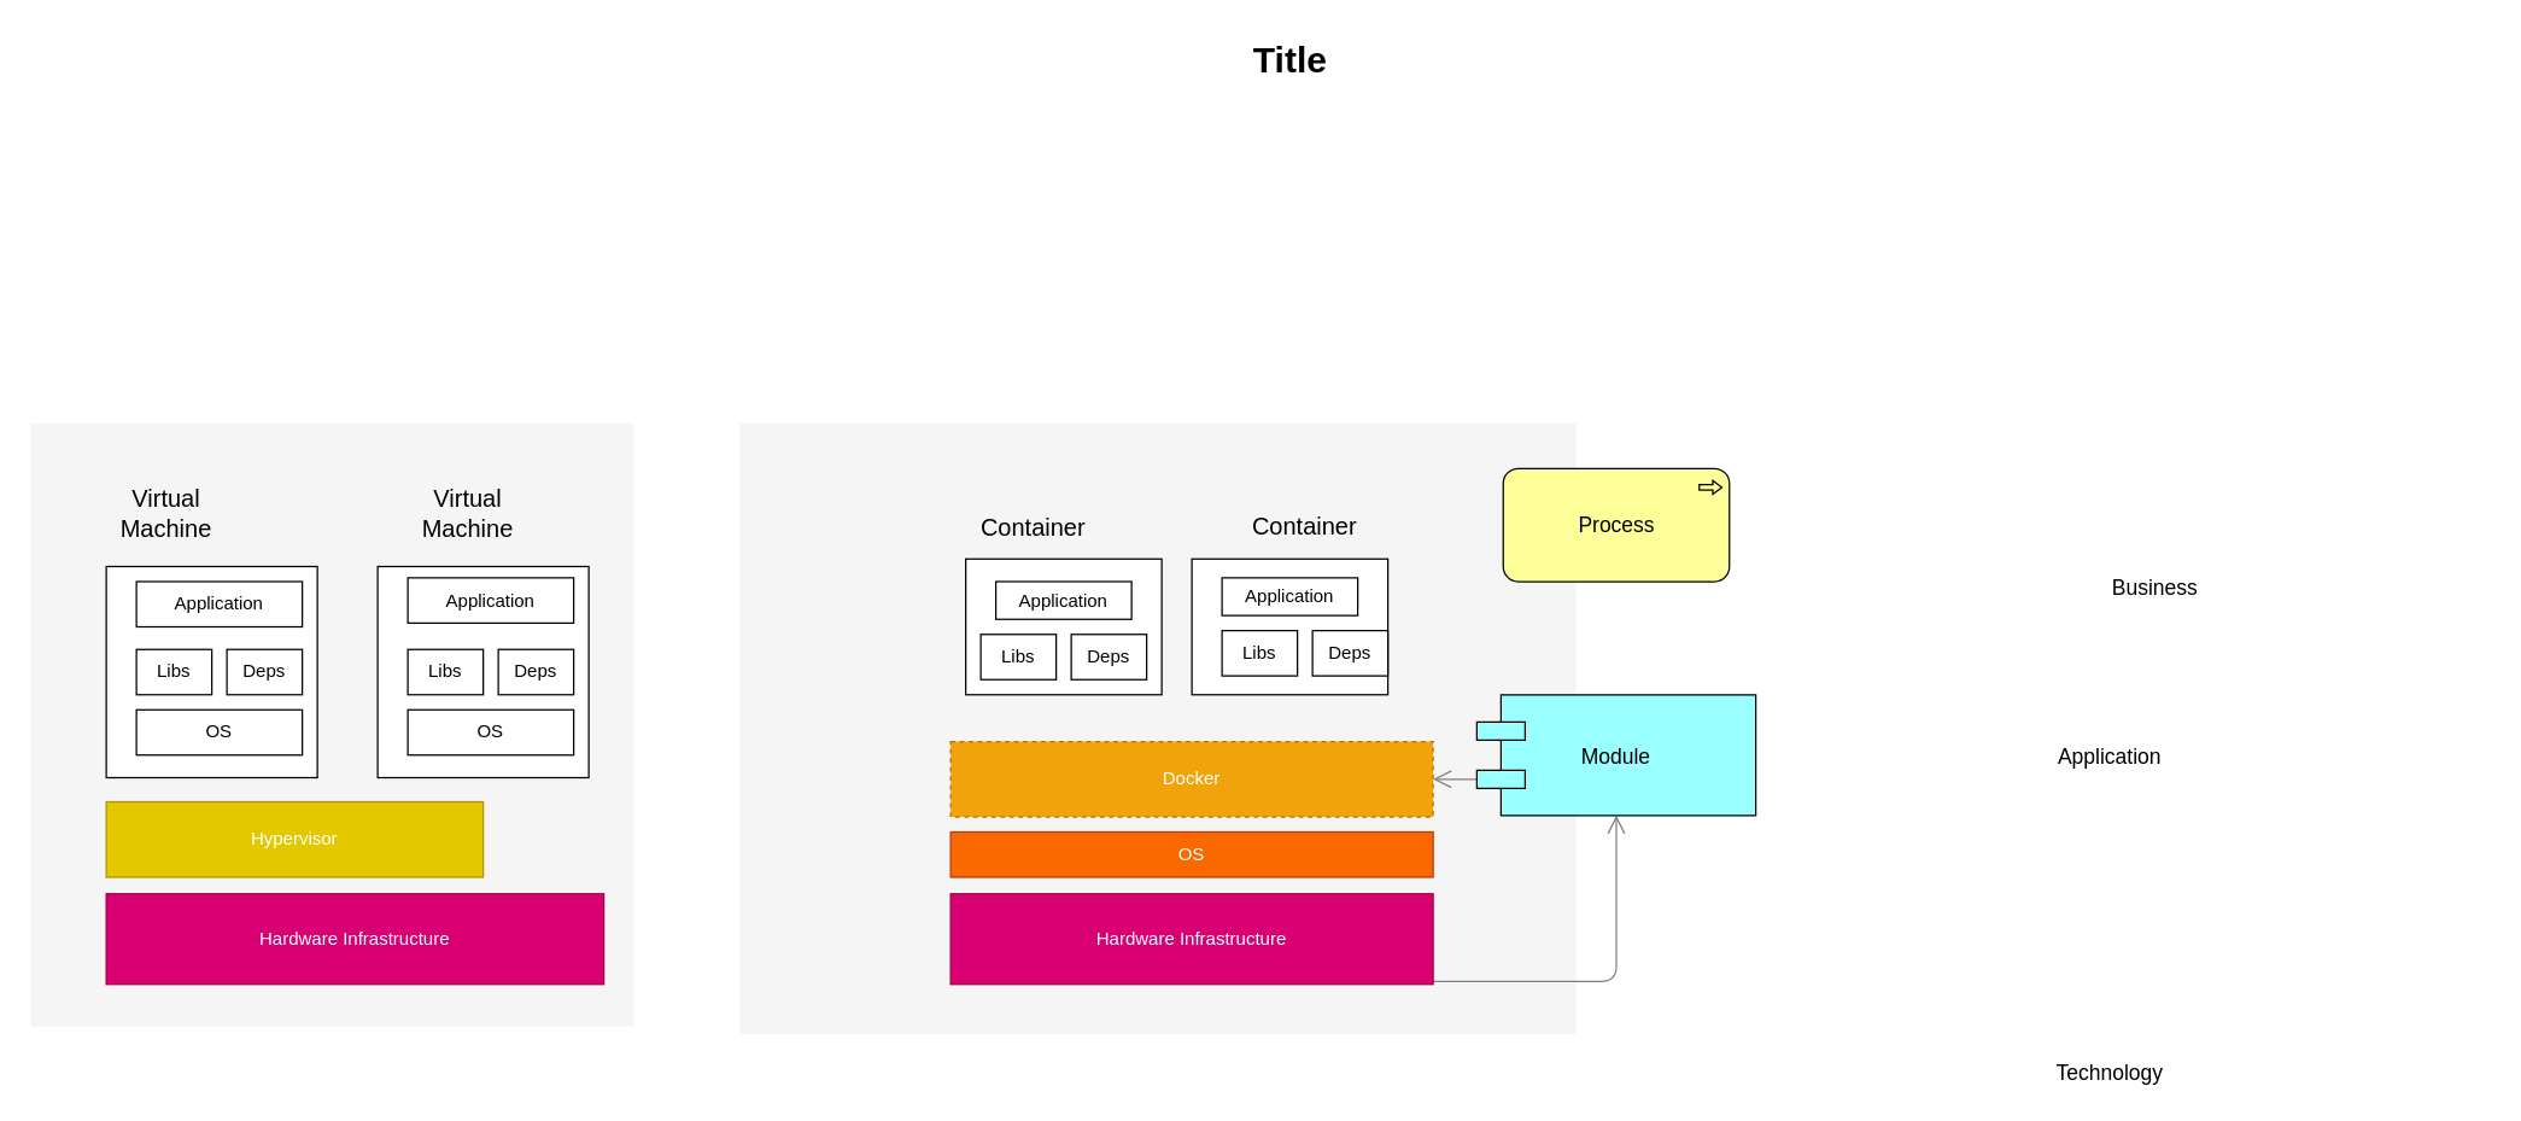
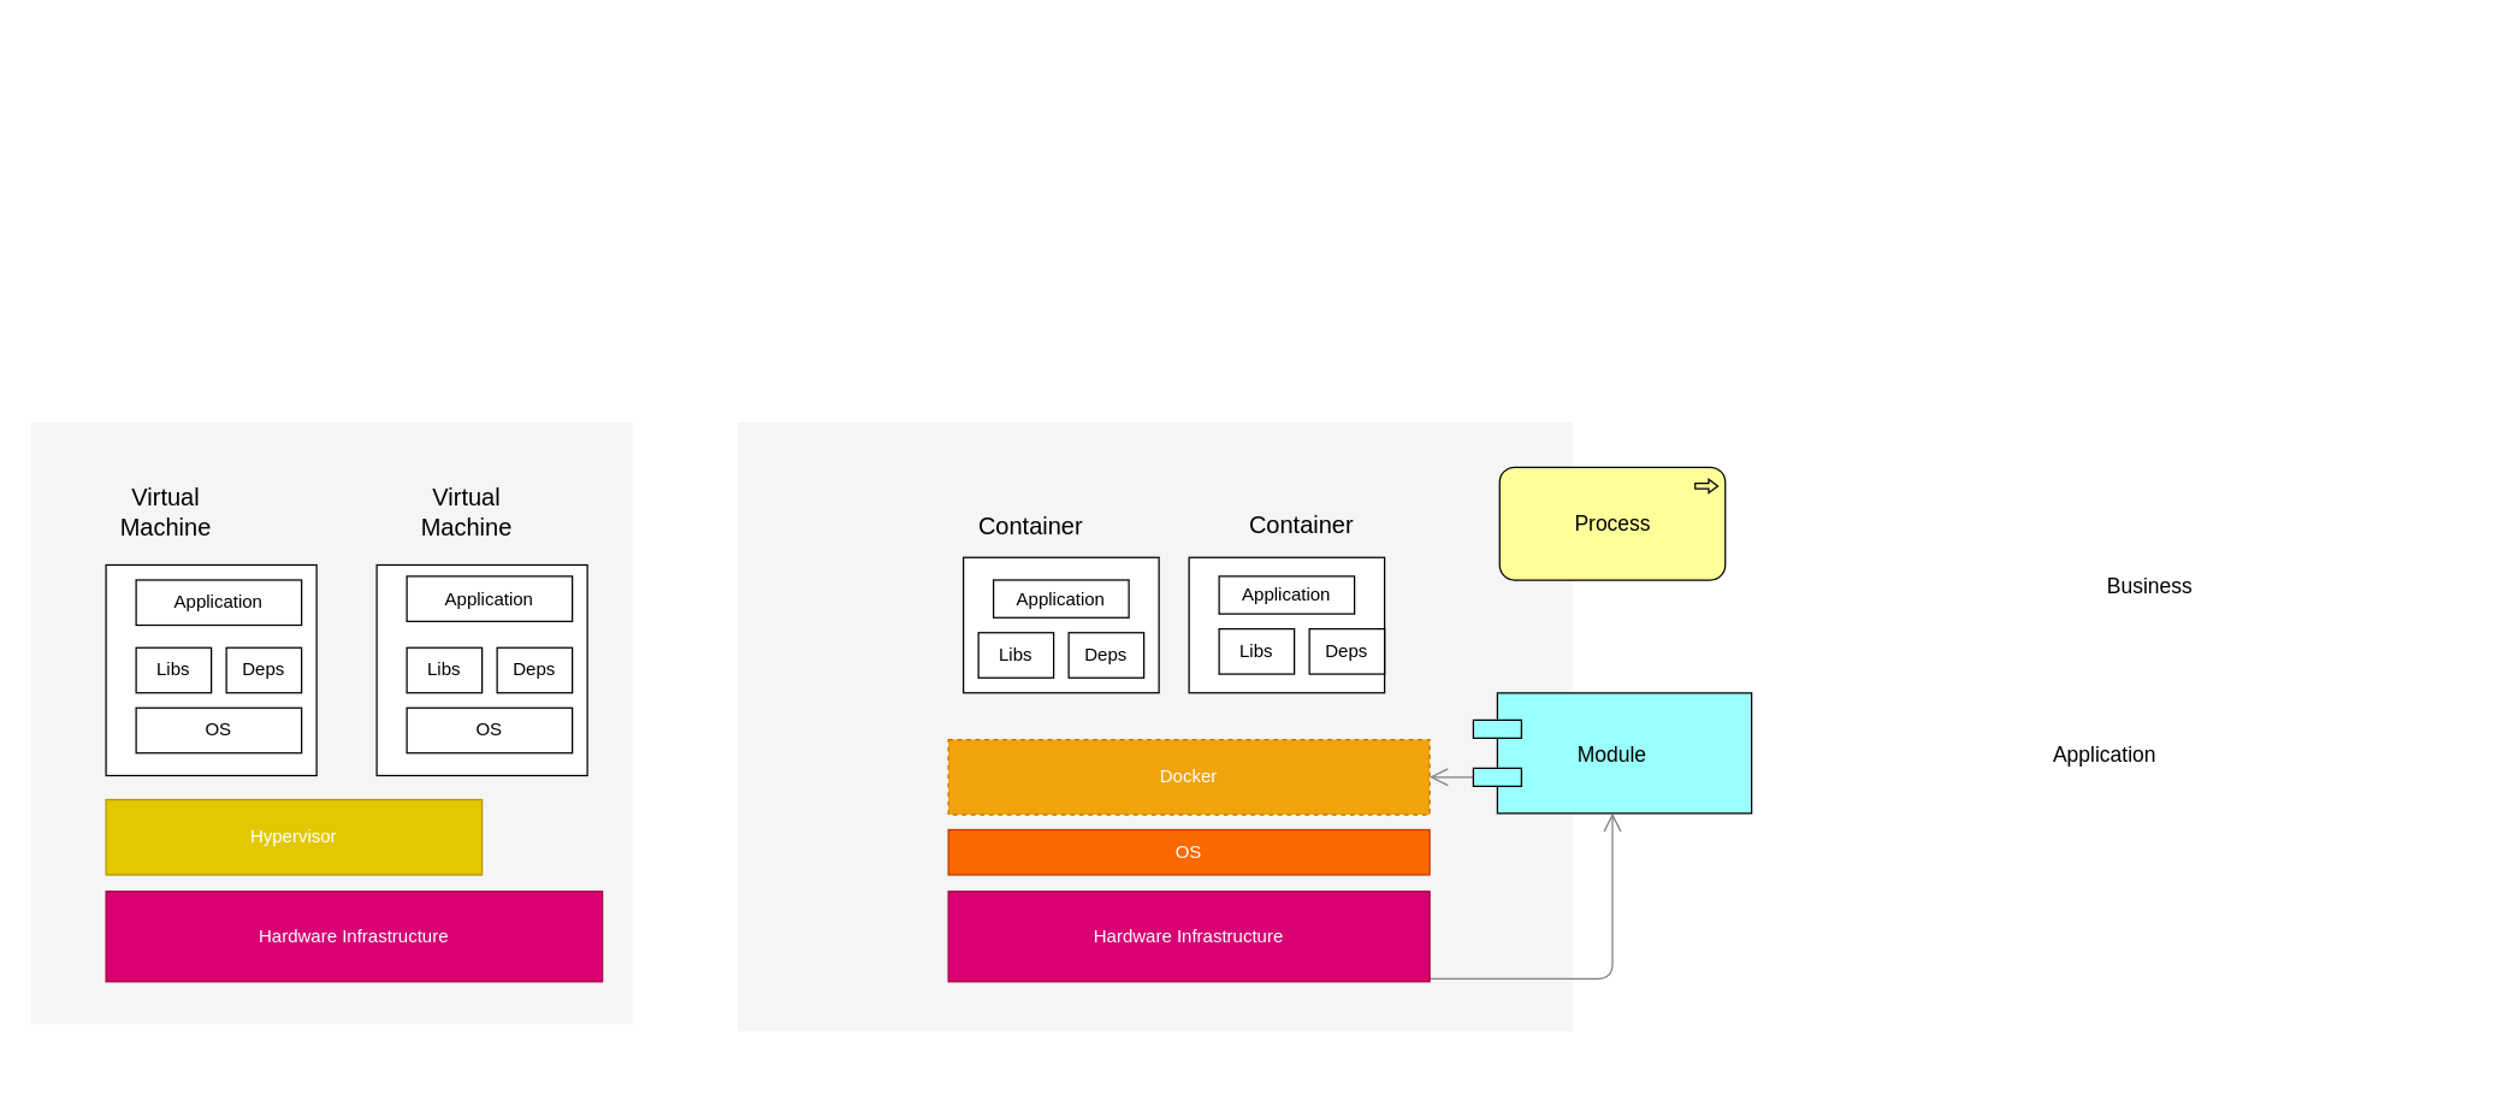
  <mxCell id="0" />
  <mxCell id="1" parent="0" />
  <mxCell id="2" value="" style="whiteSpace=wrap;html=1;strokeColor=none;strokeWidth=1;fillColor=#f5f5f5;fontSize=14;" parent="1" vertex="1"><mxGeometry x="490" y="280" width="555" height="405" as="geometry" /></mxCell>
  <mxCell id="3" value="" style="whiteSpace=wrap;html=1;strokeColor=none;strokeWidth=1;fillColor=#f5f5f5;fontSize=14;" parent="1" vertex="1"><mxGeometry x="20" y="280" width="400" height="400" as="geometry" /></mxCell>
  <mxCell id="4" style="edgeStyle=elbowEdgeStyle;rounded=1;elbow=vertical;html=1;startSize=10;endArrow=open;endFill=0;endSize=10;jettySize=auto;orthogonalLoop=1;strokeColor=#808080;fontSize=14;" parent="1" target="6" edge="1"><mxGeometry relative="1" as="geometry"><Array as="points"><mxPoint x="919" y="650" /></Array><mxPoint x="839" y="650" as="sourcePoint" /></mxGeometry></mxCell>
  <mxCell id="5" style="edgeStyle=elbowEdgeStyle;rounded=1;elbow=vertical;html=1;startSize=10;endArrow=open;endFill=0;endSize=10;jettySize=auto;orthogonalLoop=1;strokeColor=#808080;fontSize=14;" parent="1" source="6" target="16" edge="1"><mxGeometry relative="1" as="geometry" /></mxCell>
  <mxCell id="6" value="Module" style="shape=component;align=center;fillColor=#99ffff;gradientColor=none;fontSize=14;" parent="1" vertex="1"><mxGeometry x="979" y="460" width="185" height="80" as="geometry" /></mxCell>
  <mxCell id="7" value="Process" style="html=1;whiteSpace=wrap;fillColor=#ffff99;shape=mxgraph.archimate3.application;appType=proc;archiType=rounded;fontSize=14;" parent="1" vertex="1"><mxGeometry x="996.5" y="310" width="150" height="75" as="geometry" /></mxCell>
- <mxCell id="8" value="Technology" style="text;html=1;strokeColor=none;fillColor=none;align=center;verticalAlign=middle;whiteSpace=wrap;fontSize=14;" parent="1" vertex="1"><mxGeometry x="1279" y="701" width="240" height="20" as="geometry" /></mxCell>
  <mxCell id="9" value="Application" style="text;html=1;strokeColor=none;fillColor=none;align=center;verticalAlign=middle;whiteSpace=wrap;fontSize=14;" parent="1" vertex="1"><mxGeometry x="1279" y="491" width="240" height="20" as="geometry" /></mxCell>
  <mxCell id="10" value="Business" style="text;html=1;strokeColor=none;fillColor=none;align=center;verticalAlign=middle;whiteSpace=wrap;fontSize=14;" parent="1" vertex="1"><mxGeometry x="1309" y="379" width="240" height="20" as="geometry" /></mxCell>
- <mxCell id="11" value="Title" style="text;strokeColor=none;fillColor=none;html=1;fontSize=24;fontStyle=1;verticalAlign=middle;align=center;" parent="1" vertex="1"><mxGeometry x="60" y="20" width="1590" height="40" as="geometry" /></mxCell>
  <mxCell id="12" value="Hardware Infrastructure" style="rounded=0;whiteSpace=wrap;html=1;fillColor=#d80073;strokeColor=#A50040;fontColor=#ffffff;" vertex="1" parent="1"><mxGeometry x="70" y="592" width="330" height="60" as="geometry" /></mxCell>
  <mxCell id="13" value="Hardware Infrastructure" style="rounded=0;whiteSpace=wrap;html=1;fillColor=#d80073;strokeColor=#A50040;fontColor=#ffffff;" vertex="1" parent="1"><mxGeometry x="630" y="592" width="320" height="60" as="geometry" /></mxCell>
  <mxCell id="14" value="OS" style="rounded=0;whiteSpace=wrap;html=1;fillColor=#fa6800;strokeColor=#C73500;fontColor=#ffffff;" vertex="1" parent="1"><mxGeometry x="630" y="551" width="320" height="30" as="geometry" /></mxCell>
  <mxCell id="15" value="Hypervisor" style="rounded=0;whiteSpace=wrap;html=1;fillColor=#e3c800;strokeColor=#B09500;fontColor=#ffffff;" vertex="1" parent="1"><mxGeometry x="70" y="531" width="250" height="50" as="geometry" /></mxCell>
  <mxCell id="16" value="Docker" style="rounded=0;whiteSpace=wrap;html=1;fillColor=#f0a30a;strokeColor=#BD7000;fontColor=#ffffff;dashed=1;" vertex="1" parent="1"><mxGeometry x="630" y="491" width="320" height="50" as="geometry" /></mxCell>
  <mxCell id="17" value="" style="rounded=0;whiteSpace=wrap;html=1;" vertex="1" parent="1"><mxGeometry x="640" y="370" width="130" height="90" as="geometry" /></mxCell>
  <mxCell id="18" value="" style="rounded=0;whiteSpace=wrap;html=1;" vertex="1" parent="1"><mxGeometry x="790" y="370" width="130" height="90" as="geometry" /></mxCell>
  <mxCell id="19" value="Application" style="rounded=0;whiteSpace=wrap;html=1;" vertex="1" parent="1"><mxGeometry x="660" y="385" width="90" height="25" as="geometry" /></mxCell>
  <mxCell id="20" value="Libs" style="rounded=0;whiteSpace=wrap;html=1;" vertex="1" parent="1"><mxGeometry x="650" y="420" width="50" height="30" as="geometry" /></mxCell>
  <mxCell id="21" style="edgeStyle=orthogonalEdgeStyle;rounded=0;orthogonalLoop=1;jettySize=auto;html=1;exitX=0.5;exitY=1;exitDx=0;exitDy=0;" edge="1" parent="1" source="19" target="19"><mxGeometry relative="1" as="geometry" /></mxCell>
  <mxCell id="22" value="Deps" style="rounded=0;whiteSpace=wrap;html=1;" vertex="1" parent="1"><mxGeometry x="710" y="420" width="50" height="30" as="geometry" /></mxCell>
  <mxCell id="23" value="Application" style="rounded=0;whiteSpace=wrap;html=1;" vertex="1" parent="1"><mxGeometry x="810" y="382.5" width="90" height="25" as="geometry" /></mxCell>
  <mxCell id="24" value="Libs" style="rounded=0;whiteSpace=wrap;html=1;" vertex="1" parent="1"><mxGeometry x="810" y="417.5" width="50" height="30" as="geometry" /></mxCell>
  <mxCell id="25" value="Deps" style="rounded=0;whiteSpace=wrap;html=1;" vertex="1" parent="1"><mxGeometry x="870" y="417.5" width="50" height="30" as="geometry" /></mxCell>
  <mxCell id="26" value="&lt;font style=&quot;font-size: 16px&quot;&gt;Container&lt;/font&gt;" style="text;html=1;strokeColor=none;fillColor=none;align=center;verticalAlign=middle;whiteSpace=wrap;rounded=0;" vertex="1" parent="1"><mxGeometry x="640" y="339" width="90" height="20" as="geometry" /></mxCell>
  <mxCell id="27" value="&lt;font style=&quot;font-size: 16px&quot;&gt;Container&lt;/font&gt;" style="text;html=1;strokeColor=none;fillColor=none;align=center;verticalAlign=middle;whiteSpace=wrap;rounded=0;" vertex="1" parent="1"><mxGeometry x="820" y="337.5" width="90" height="20" as="geometry" /></mxCell>
  <mxCell id="28" value="" style="whiteSpace=wrap;html=1;aspect=fixed;" vertex="1" parent="1"><mxGeometry x="70" y="375" width="140" height="140" as="geometry" /></mxCell>
  <mxCell id="29" value="" style="whiteSpace=wrap;html=1;aspect=fixed;" vertex="1" parent="1"><mxGeometry x="250" y="375" width="140" height="140" as="geometry" /></mxCell>
  <mxCell id="30" value="Application" style="rounded=0;whiteSpace=wrap;html=1;" vertex="1" parent="1"><mxGeometry x="90" y="385" width="110" height="30" as="geometry" /></mxCell>
  <mxCell id="31" value="OS" style="rounded=0;whiteSpace=wrap;html=1;" vertex="1" parent="1"><mxGeometry x="90" y="470" width="110" height="30" as="geometry" /></mxCell>
  <mxCell id="32" value="&lt;span&gt;Application&lt;/span&gt;" style="rounded=0;whiteSpace=wrap;html=1;" vertex="1" parent="1"><mxGeometry x="270" y="382.5" width="110" height="30" as="geometry" /></mxCell>
  <mxCell id="33" value="OS" style="rounded=0;whiteSpace=wrap;html=1;" vertex="1" parent="1"><mxGeometry x="270" y="470" width="110" height="30" as="geometry" /></mxCell>
  <mxCell id="34" value="Libs" style="rounded=0;whiteSpace=wrap;html=1;" vertex="1" parent="1"><mxGeometry x="270" y="430" width="50" height="30" as="geometry" /></mxCell>
  <mxCell id="35" value="Deps" style="rounded=0;whiteSpace=wrap;html=1;" vertex="1" parent="1"><mxGeometry x="330" y="430" width="50" height="30" as="geometry" /></mxCell>
  <mxCell id="36" value="Libs" style="rounded=0;whiteSpace=wrap;html=1;" vertex="1" parent="1"><mxGeometry x="90" y="430" width="50" height="30" as="geometry" /></mxCell>
  <mxCell id="37" value="Deps" style="rounded=0;whiteSpace=wrap;html=1;" vertex="1" parent="1"><mxGeometry x="150" y="430" width="50" height="30" as="geometry" /></mxCell>
  <mxCell id="38" value="&lt;font style=&quot;font-size: 16px&quot;&gt;Virtual Machine&lt;/font&gt;" style="text;html=1;strokeColor=none;fillColor=none;align=center;verticalAlign=middle;whiteSpace=wrap;rounded=0;" vertex="1" parent="1"><mxGeometry x="90" y="330" width="40" height="20" as="geometry" /></mxCell>
  <mxCell id="39" value="&lt;font style=&quot;font-size: 16px&quot;&gt;Virtual Machine&lt;/font&gt;" style="text;html=1;strokeColor=none;fillColor=none;align=center;verticalAlign=middle;whiteSpace=wrap;rounded=0;" vertex="1" parent="1"><mxGeometry x="290" y="330" width="40" height="20" as="geometry" /></mxCell>
